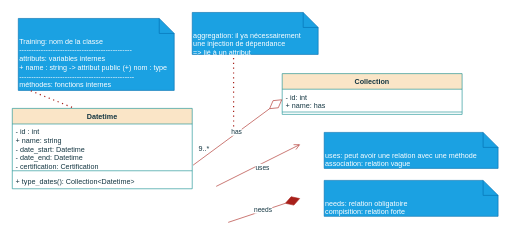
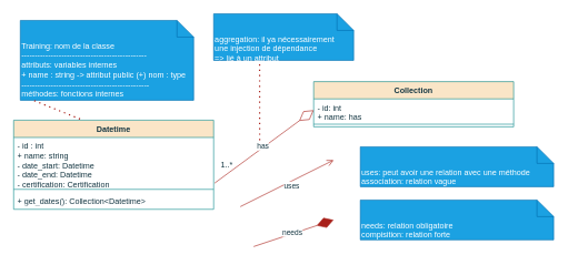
  <mxCell id="0" />
  <mxCell id="1" parent="0" />
  <mxCell id="2" value="Datetime" style="swimlane;fontStyle=1;align=center;verticalAlign=top;childLayout=stackLayout;horizontal=1;startSize=26;horizontalStack=0;resizeParent=1;resizeParentMax=0;resizeLast=0;collapsible=1;marginBottom=0;whiteSpace=wrap;html=1;labelBackgroundColor=none;fillColor=#FAE5C7;strokeColor=#0F8B8D;fontColor=#143642;" vertex="1" parent="1"><mxGeometry x="20" y="180" width="300" height="134" as="geometry" /></mxCell>
  <mxCell id="3" value="&lt;div&gt;- id : int&lt;/div&gt;&lt;div&gt;+ name: string&lt;/div&gt;&lt;div&gt;- date_start: Datetime&lt;/div&gt;&lt;div&gt;- date_end: Datetime&lt;/div&gt;- certification: Certification" style="text;strokeColor=none;fillColor=none;align=left;verticalAlign=top;spacingLeft=4;spacingRight=4;overflow=hidden;rotatable=0;points=[[0,0.5],[1,0.5]];portConstraint=eastwest;whiteSpace=wrap;html=1;labelBackgroundColor=none;fontColor=#143642;" vertex="1" parent="2"><mxGeometry y="26" width="300" height="74" as="geometry" /></mxCell>
  <mxCell id="4" value="" style="line;strokeWidth=1;fillColor=none;align=left;verticalAlign=middle;spacingTop=-1;spacingLeft=3;spacingRight=3;rotatable=0;labelPosition=right;points=[];portConstraint=eastwest;strokeColor=#0F8B8D;labelBackgroundColor=none;fontColor=#143642;" vertex="1" parent="2"><mxGeometry y="100" width="300" height="8" as="geometry" /></mxCell>
- <mxCell id="5" value="+ type_dates(): Collection&amp;lt;Datetime&amp;gt;" style="text;strokeColor=none;fillColor=none;align=left;verticalAlign=top;spacingLeft=4;spacingRight=4;overflow=hidden;rotatable=0;points=[[0,0.5],[1,0.5]];portConstraint=eastwest;whiteSpace=wrap;html=1;labelBackgroundColor=none;fontColor=#143642;" vertex="1" parent="2"><mxGeometry y="108" width="300" height="26" as="geometry" /></mxCell>
+ <mxCell id="5" value="+ get_dates(): Collection&amp;lt;Datetime&amp;gt;" style="text;strokeColor=none;fillColor=none;align=left;verticalAlign=top;spacingLeft=4;spacingRight=4;overflow=hidden;rotatable=0;points=[[0,0.5],[1,0.5]];portConstraint=eastwest;whiteSpace=wrap;html=1;labelBackgroundColor=none;fontColor=#143642;" vertex="1" parent="2"><mxGeometry y="108" width="300" height="26" as="geometry" /></mxCell>
  <mxCell id="6" value="&lt;div align=&quot;left&quot;&gt;Training: nom de la classe&lt;/div&gt;&lt;div&gt;-----------------------------------------------&lt;/div&gt;&lt;div&gt;attributs: variables internes&lt;/div&gt;&lt;div&gt;+ name : string -&amp;gt; attribut public (+) nom : type&lt;/div&gt;&lt;div&gt;------------------------------------------------&lt;/div&gt;&lt;div&gt;méthodes: fonctions internes&lt;/div&gt;&lt;div&gt;&lt;br&gt;&lt;/div&gt;" style="shape=note2;boundedLbl=1;whiteSpace=wrap;html=1;size=25;verticalAlign=top;align=left;labelBackgroundColor=none;fillColor=#1ba1e2;strokeColor=#006EAF;fontColor=#ffffff;" vertex="1" parent="1"><mxGeometry x="30" y="30" width="260" height="120" as="geometry" /></mxCell>
  <mxCell id="7" value="Collection" style="swimlane;fontStyle=1;align=center;verticalAlign=top;childLayout=stackLayout;horizontal=1;startSize=26;horizontalStack=0;resizeParent=1;resizeParentMax=0;resizeLast=0;collapsible=1;marginBottom=0;whiteSpace=wrap;html=1;labelBackgroundColor=none;fillColor=#FAE5C7;strokeColor=#0F8B8D;fontColor=#143642;" vertex="1" parent="1"><mxGeometry x="470" y="122" width="300" height="68" as="geometry" /></mxCell>
  <mxCell id="8" value="&lt;div&gt;- id: int&lt;/div&gt;&lt;div&gt;+ name: has&lt;/div&gt;" style="text;strokeColor=none;fillColor=none;align=left;verticalAlign=top;spacingLeft=4;spacingRight=4;overflow=hidden;rotatable=0;points=[[0,0.5],[1,0.5]];portConstraint=eastwest;whiteSpace=wrap;html=1;labelBackgroundColor=none;fontColor=#143642;" vertex="1" parent="7"><mxGeometry y="26" width="300" height="34" as="geometry" /></mxCell>
  <mxCell id="9" value="" style="line;strokeWidth=1;fillColor=none;align=left;verticalAlign=middle;spacingTop=-1;spacingLeft=3;spacingRight=3;rotatable=0;labelPosition=right;points=[];portConstraint=eastwest;strokeColor=#0F8B8D;labelBackgroundColor=none;fontColor=#143642;" vertex="1" parent="7"><mxGeometry y="60" width="300" height="8" as="geometry" /></mxCell>
- <mxCell id="10" value="9..*" style="text;html=1;whiteSpace=wrap;strokeColor=none;fillColor=none;align=center;verticalAlign=middle;rounded=0;labelBackgroundColor=none;fontColor=#143642;" vertex="1" parent="1"><mxGeometry x="310" y="232" width="60" height="30" as="geometry" /></mxCell>
+ <mxCell id="10" value="1..*" style="text;html=1;whiteSpace=wrap;strokeColor=none;fillColor=none;align=center;verticalAlign=middle;rounded=0;labelBackgroundColor=none;fontColor=#143642;" vertex="1" parent="1"><mxGeometry x="310" y="232" width="60" height="30" as="geometry" /></mxCell>
  <mxCell id="11" value="" style="endArrow=none;dashed=1;html=1;dashPattern=1 3;strokeWidth=2;rounded=0;entryX=0.06;entryY=0.988;entryDx=0;entryDy=0;entryPerimeter=0;exitX=0.332;exitY=-0.013;exitDx=0;exitDy=0;exitPerimeter=0;labelBackgroundColor=none;strokeColor=#A8201A;fontColor=default;" edge="1" parent="1" source="2" target="6"><mxGeometry width="50" height="50" relative="1" as="geometry"><mxPoint x="390" y="240" as="sourcePoint" /><mxPoint x="440" y="190" as="targetPoint" /></mxGeometry></mxCell>
  <mxCell id="12" value="" style="endArrow=none;dashed=1;html=1;dashPattern=1 3;strokeWidth=2;rounded=0;entryX=0.233;entryY=0.938;entryDx=0;entryDy=0;entryPerimeter=0;labelBackgroundColor=none;strokeColor=#A8201A;fontColor=default;" edge="1" parent="1"><mxGeometry width="50" height="50" relative="1" as="geometry"><mxPoint x="389" y="210" as="sourcePoint" /><mxPoint x="388.93" y="95.04" as="targetPoint" /></mxGeometry></mxCell>
  <mxCell id="13" value="" style="endArrow=diamondThin;endFill=0;endSize=24;html=1;rounded=0;strokeColor=#A8201A;fontColor=#143642;fillColor=#FAE5C7;exitX=1.005;exitY=0.927;exitDx=0;exitDy=0;exitPerimeter=0;entryX=0;entryY=0.5;entryDx=0;entryDy=0;" edge="1" parent="1" source="3" target="8"><mxGeometry width="160" relative="1" as="geometry"><mxPoint x="329" y="200" as="sourcePoint" /><mxPoint x="459" y="140" as="targetPoint" /></mxGeometry></mxCell>
  <mxCell id="14" value="has" style="edgeLabel;html=1;align=center;verticalAlign=middle;resizable=0;points=[];strokeColor=#0F8B8D;fontColor=#143642;fillColor=#FAE5C7;" vertex="1" connectable="0" parent="13"><mxGeometry x="-0.007" y="3" relative="1" as="geometry"><mxPoint y="1" as="offset" /></mxGeometry></mxCell>
  <mxCell id="15" value="&lt;div&gt;aggregation: il ya nécessairement&lt;/div&gt;&lt;div&gt;une injection de dépendance&lt;/div&gt;&lt;div&gt;=&amp;gt; lié à un attribut&lt;/div&gt;" style="shape=note2;boundedLbl=1;whiteSpace=wrap;html=1;size=25;verticalAlign=top;align=left;labelBackgroundColor=none;fillColor=#1ba1e2;strokeColor=#006EAF;fontColor=#ffffff;" vertex="1" parent="1"><mxGeometry x="320" y="20" width="210" height="70" as="geometry" /></mxCell>
  <mxCell id="16" value="" style="endArrow=open;startArrow=none;endFill=0;startFill=0;endSize=8;html=1;verticalAlign=bottom;labelBackgroundColor=none;strokeWidth=1;rounded=0;strokeColor=#A8201A;fontColor=default;" edge="1" parent="1"><mxGeometry width="160" relative="1" as="geometry"><mxPoint x="360" y="310" as="sourcePoint" /><mxPoint x="500" y="240" as="targetPoint" /></mxGeometry></mxCell>
  <mxCell id="17" value="has" style="edgeLabel;html=1;align=center;verticalAlign=middle;resizable=0;points=[];labelBackgroundColor=none;fontColor=#143642;" vertex="1" connectable="0" parent="16"><mxGeometry x="0.036" y="-4" relative="1" as="geometry"><mxPoint as="offset" /></mxGeometry></mxCell>
  <mxCell id="18" value="uses" style="edgeLabel;html=1;align=center;verticalAlign=middle;resizable=0;points=[];strokeColor=#0F8B8D;fontColor=#143642;fillColor=#FAE5C7;" vertex="1" connectable="0" parent="16"><mxGeometry x="0.053" y="-6" relative="1" as="geometry"><mxPoint as="offset" /></mxGeometry></mxCell>
  <mxCell id="19" value="&lt;div&gt;uses: peut avoir une relation avec une méthode&lt;/div&gt;&lt;div&gt;association: relation vague&lt;/div&gt;" style="shape=note2;boundedLbl=1;whiteSpace=wrap;html=1;size=25;verticalAlign=top;align=left;labelBackgroundColor=none;fillColor=#1ba1e2;strokeColor=#006EAF;fontColor=#ffffff;" vertex="1" parent="1"><mxGeometry x="540" y="220" width="290" height="60" as="geometry" /></mxCell>
  <mxCell id="20" value="" style="endArrow=diamondThin;endFill=1;endSize=24;html=1;rounded=0;strokeColor=#A8201A;fontColor=#143642;fillColor=#FAE5C7;" edge="1" parent="1"><mxGeometry width="160" relative="1" as="geometry"><mxPoint x="380" y="370" as="sourcePoint" /><mxPoint x="500" y="330" as="targetPoint" /></mxGeometry></mxCell>
  <mxCell id="21" value="needs" style="edgeLabel;html=1;align=center;verticalAlign=middle;resizable=0;points=[];strokeColor=#0F8B8D;fontColor=#143642;fillColor=#FAE5C7;" vertex="1" connectable="0" parent="20"><mxGeometry x="-0.04" y="2" relative="1" as="geometry"><mxPoint as="offset" /></mxGeometry></mxCell>
  <mxCell id="22" value="&lt;div&gt;needs: relation obligatoire&lt;/div&gt;&lt;div&gt;compisition: relation forte&lt;/div&gt;" style="shape=note2;boundedLbl=1;whiteSpace=wrap;html=1;size=25;verticalAlign=top;align=left;labelBackgroundColor=none;fillColor=#1ba1e2;strokeColor=#006EAF;fontColor=#ffffff;" vertex="1" parent="1"><mxGeometry x="540" y="300" width="290" height="60" as="geometry" /></mxCell>
